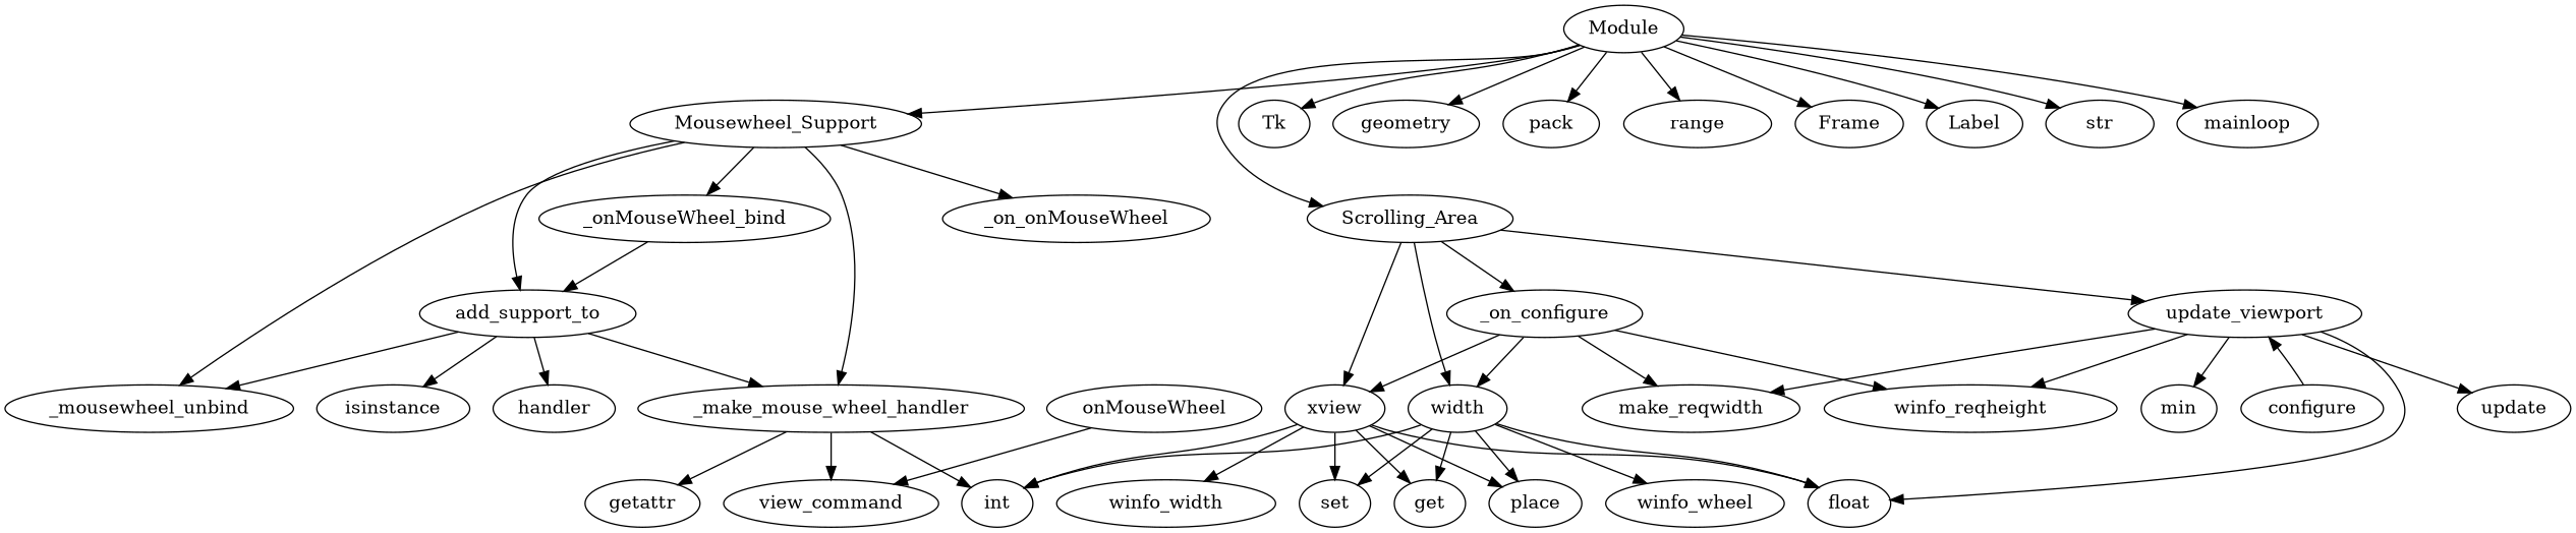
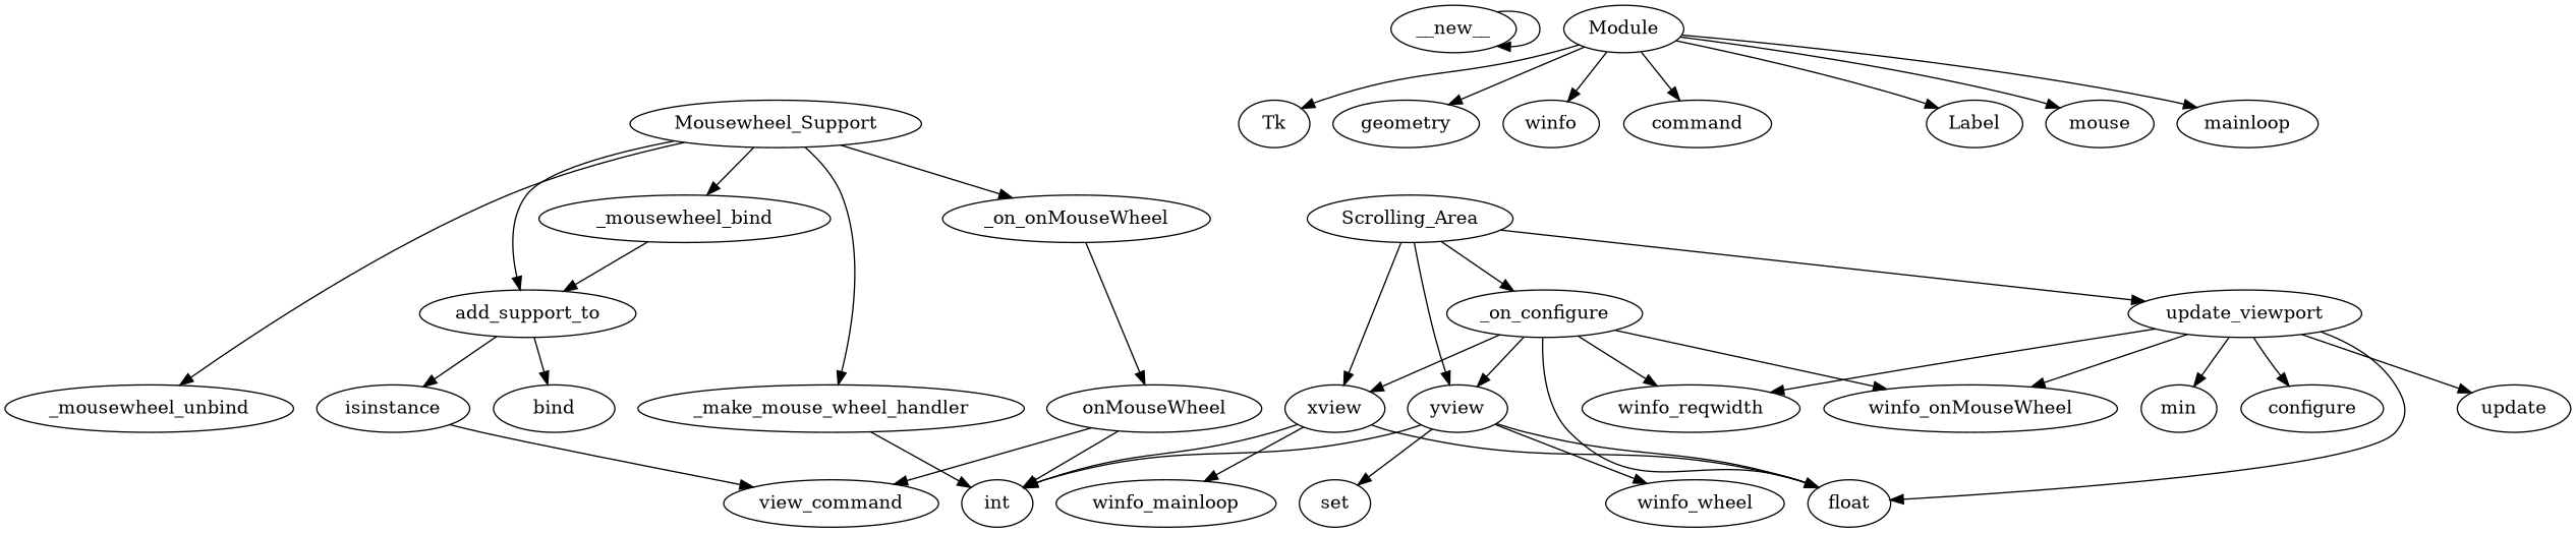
  digraph {
+   __new__
    n2 [label=_on_onMouseWheel]
    onMouseWheel
    view_command
    int
    add_support_to
    _mousewheel_unbind
    _make_mouse_wheel_handler
-   bind [label=handler]
+   bind
    isinstance
-   _mousewheel_bind [label=_onMouseWheel_bind]
-   getattr
+   _mousewheel_bind
    update_viewport
    update
    float
-   winfo_reqheight
-   winfo_reqwidth [label=make_reqwidth]
+   winfo_reqheight [label=winfo_onMouseWheel]
+   winfo_reqwidth
    min
    configure
    _on_configure
    xview
-   yview [label=width]
-   winfo_width
-   get
-   place
+   yview
+   winfo_width [label=winfo_mainloop]
    set
    n27 [label=winfo_wheel]
    Module
    Mousewheel_Support
    Scrolling_Area
    Tk
    geometry
-   pack
-   range
-   Frame
+   pack [label=winfo]
+   range [label=command]
    Label
-   str
+   str [label=mouse]
    mainloop
+   __new__ -> __new__
+   n2 -> onMouseWheel
    onMouseWheel -> view_command
-   add_support_to -> _mousewheel_unbind
-   add_support_to -> _make_mouse_wheel_handler
+   onMouseWheel -> int
    add_support_to -> bind
    add_support_to -> isinstance
-   _make_mouse_wheel_handler -> view_command
+   isinstance -> view_command
    _make_mouse_wheel_handler -> int
-   _make_mouse_wheel_handler -> getattr
    _mousewheel_bind -> add_support_to
    update_viewport -> update
    update_viewport -> float
    update_viewport -> winfo_reqheight
    update_viewport -> winfo_reqwidth
    update_viewport -> min
-   configure -> update_viewport
+   update_viewport -> configure
+   _on_configure -> float
    _on_configure -> winfo_reqheight
    _on_configure -> winfo_reqwidth
    _on_configure -> xview
    _on_configure -> yview
    xview -> int
    xview -> float
    xview -> winfo_width
-   xview -> get
-   xview -> place
-   xview -> set
    yview -> int
    yview -> float
-   yview -> get
-   yview -> place
    yview -> set
    yview -> n27
-   Module -> Mousewheel_Support
-   Module -> Scrolling_Area
    Module -> Tk
    Module -> geometry
    Module -> pack
    Module -> range
-   Module -> Frame
    Module -> Label
    Module -> str
    Module -> mainloop
    Mousewheel_Support -> n2
    Mousewheel_Support -> add_support_to
    Mousewheel_Support -> _mousewheel_unbind
    Mousewheel_Support -> _make_mouse_wheel_handler
    Mousewheel_Support -> _mousewheel_bind
    Scrolling_Area -> update_viewport
    Scrolling_Area -> _on_configure
    Scrolling_Area -> xview
    Scrolling_Area -> yview
  }
